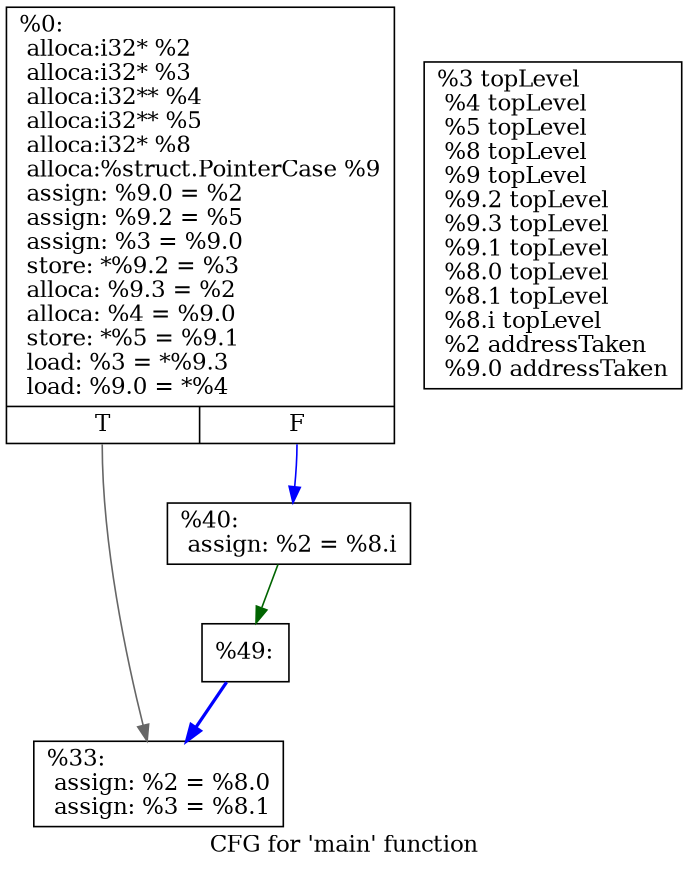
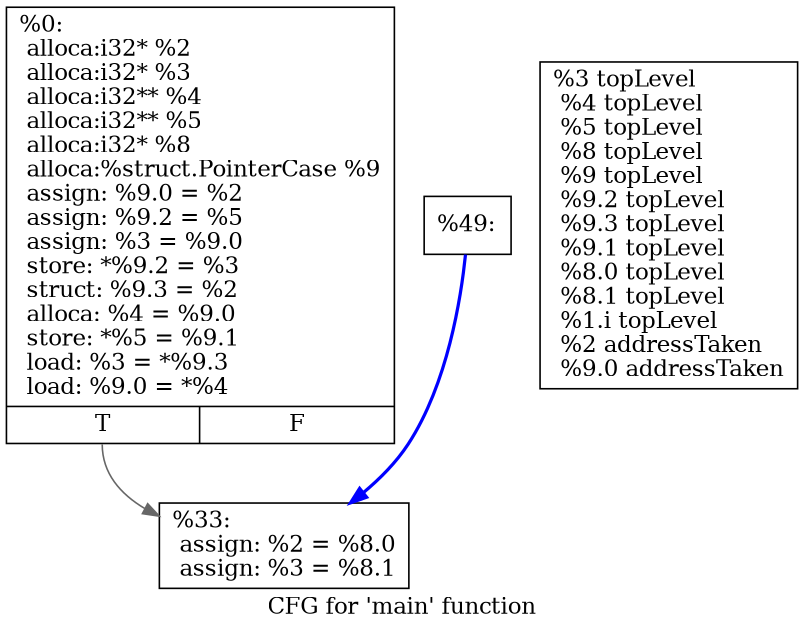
  digraph {
    label="CFG for 'main' function"
    node [shape=record]
    edge [color=blue style=solid]
-   n1 [label="{%0:\l alloca:i32* %2\l alloca:i32* %3\l alloca:i32** %4\l alloca:i32** %5\l alloca:i32* %8\l alloca:%struct.PointerCase %9\l assign: %9.0 = %2\l assign: %9.2 = %5\l assign: %3 = %9.0\l store: *%9.2 = %3\l alloca: %9.3 = %2\l alloca: %4 = %9.0\l store: *%5 = %9.1\l load: %3 = *%9.3\l load: %9.0 = *%4\l |{<s0>T|<s1>F}}"]
+   n1 [label="{%0:\l alloca:i32* %2\l alloca:i32* %3\l alloca:i32** %4\l alloca:i32** %5\l alloca:i32* %8\l alloca:%struct.PointerCase %9\l assign: %9.0 = %2\l assign: %9.2 = %5\l assign: %3 = %9.0\l store: *%9.2 = %3\l struct: %9.3 = %2\l alloca: %4 = %9.0\l store: *%5 = %9.1\l load: %3 = *%9.3\l load: %9.0 = *%4\l |{<s0>T|<s1>F}}"]
    n2 [label="{%33:\l assign: %2 = %8.0\l assign: %3 = %8.1\l }"]
-   n3 [label="{%40:\l assign: %2 = %8.i\l }"]
    n4 [label="{%49:\l }"]
-   n5 [label="{%3 topLevel\l %4 topLevel\l %5 topLevel\l %8 topLevel\l %9 topLevel\l %9.2 topLevel\l %9.3 topLevel\l %9.1 topLevel\l %8.0 topLevel\l %8.1 topLevel\l %8.i topLevel\l %2 addressTaken\l %9.0 addressTaken\l }"]
+   n5 [label="{%3 topLevel\l %4 topLevel\l %5 topLevel\l %8 topLevel\l %9 topLevel\l %9.2 topLevel\l %9.3 topLevel\l %9.1 topLevel\l %8.0 topLevel\l %8.1 topLevel\l %1.i topLevel\l %2 addressTaken\l %9.0 addressTaken\l }"]
    n1 -> n2 [color=gray40 tailport=s0]
-   n1 -> n3 [tailport=s1]
-   n3 -> n4 [color=darkgreen]
    n4 -> n2 [style=bold]
  }
